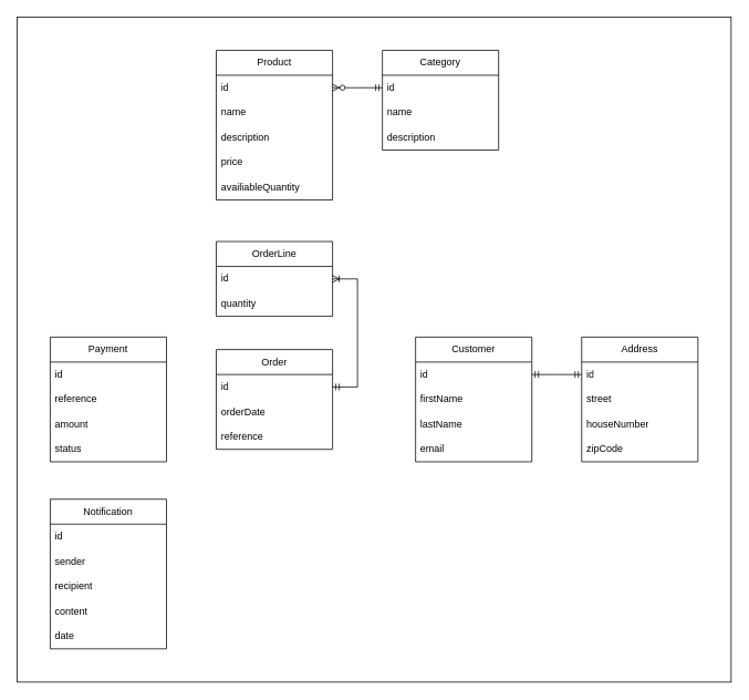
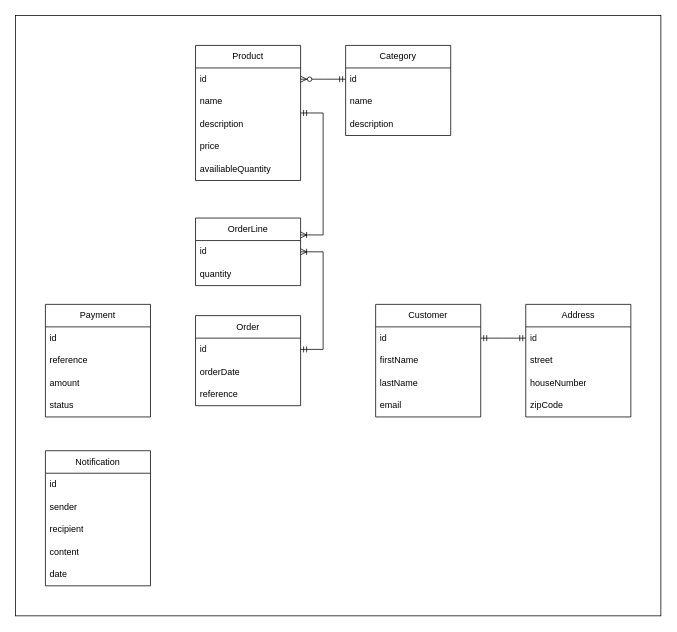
  <mxCell id="0" />
  <mxCell id="1" parent="0" />
  <mxCell id="2" value="" style="rounded=0;whiteSpace=wrap;html=1;" vertex="1" parent="1"><mxGeometry y="20" width="860" height="800" as="geometry" x="20" /></mxCell>
  <mxCell id="3" value="Customer" style="swimlane;fontStyle=0;childLayout=stackLayout;horizontal=1;startSize=30;horizontalStack=0;resizeParent=1;resizeParentMax=0;resizeLast=0;collapsible=1;marginBottom=0;whiteSpace=wrap;html=1;labelBackgroundColor=none;" vertex="1" parent="1"><mxGeometry x="500" y="405" width="140" height="150" as="geometry" /></mxCell>
  <mxCell id="4" value="id" style="text;strokeColor=none;fillColor=none;align=left;verticalAlign=middle;spacingLeft=4;spacingRight=4;overflow=hidden;points=[[0,0.5],[1,0.5]];portConstraint=eastwest;rotatable=0;whiteSpace=wrap;html=1;labelBackgroundColor=none;" vertex="1" parent="3"><mxGeometry y="30" width="140" height="30" as="geometry" /></mxCell>
  <mxCell id="5" value="firstName" style="text;strokeColor=none;fillColor=none;align=left;verticalAlign=middle;spacingLeft=4;spacingRight=4;overflow=hidden;points=[[0,0.5],[1,0.5]];portConstraint=eastwest;rotatable=0;whiteSpace=wrap;html=1;labelBackgroundColor=none;" vertex="1" parent="3"><mxGeometry y="60" width="140" height="30" as="geometry" /></mxCell>
  <mxCell id="6" value="lastName" style="text;strokeColor=none;fillColor=none;align=left;verticalAlign=middle;spacingLeft=4;spacingRight=4;overflow=hidden;points=[[0,0.5],[1,0.5]];portConstraint=eastwest;rotatable=0;whiteSpace=wrap;html=1;labelBackgroundColor=none;" vertex="1" parent="3"><mxGeometry y="90" width="140" height="30" as="geometry" /></mxCell>
  <mxCell id="7" value="email" style="text;strokeColor=none;fillColor=none;align=left;verticalAlign=middle;spacingLeft=4;spacingRight=4;overflow=hidden;points=[[0,0.5],[1,0.5]];portConstraint=eastwest;rotatable=0;whiteSpace=wrap;html=1;labelBackgroundColor=none;" vertex="1" parent="3"><mxGeometry y="120" width="140" height="30" as="geometry" /></mxCell>
  <mxCell id="8" value="Address" style="swimlane;fontStyle=0;childLayout=stackLayout;horizontal=1;startSize=30;horizontalStack=0;resizeParent=1;resizeParentMax=0;resizeLast=0;collapsible=1;marginBottom=0;whiteSpace=wrap;html=1;labelBackgroundColor=none;" vertex="1" parent="1"><mxGeometry x="700" y="405" width="140" height="150" as="geometry" /></mxCell>
  <mxCell id="9" value="id" style="text;strokeColor=none;fillColor=none;align=left;verticalAlign=middle;spacingLeft=4;spacingRight=4;overflow=hidden;points=[[0,0.5],[1,0.5]];portConstraint=eastwest;rotatable=0;whiteSpace=wrap;html=1;labelBackgroundColor=none;" vertex="1" parent="8"><mxGeometry y="30" width="140" height="30" as="geometry" /></mxCell>
  <mxCell id="10" value="street&lt;span style=&quot;white-space: pre;&quot;&gt;&#09;&lt;/span&gt;" style="text;strokeColor=none;fillColor=none;align=left;verticalAlign=middle;spacingLeft=4;spacingRight=4;overflow=hidden;points=[[0,0.5],[1,0.5]];portConstraint=eastwest;rotatable=0;whiteSpace=wrap;html=1;labelBackgroundColor=none;" vertex="1" parent="8"><mxGeometry y="60" width="140" height="30" as="geometry" /></mxCell>
  <mxCell id="11" value="houseNumber" style="text;strokeColor=none;fillColor=none;align=left;verticalAlign=middle;spacingLeft=4;spacingRight=4;overflow=hidden;points=[[0,0.5],[1,0.5]];portConstraint=eastwest;rotatable=0;whiteSpace=wrap;html=1;labelBackgroundColor=none;" vertex="1" parent="8"><mxGeometry y="90" width="140" height="30" as="geometry" /></mxCell>
  <mxCell id="12" value="zipCode" style="text;strokeColor=none;fillColor=none;align=left;verticalAlign=middle;spacingLeft=4;spacingRight=4;overflow=hidden;points=[[0,0.5],[1,0.5]];portConstraint=eastwest;rotatable=0;whiteSpace=wrap;html=1;labelBackgroundColor=none;" vertex="1" parent="8"><mxGeometry y="120" width="140" height="30" as="geometry" /></mxCell>
  <mxCell id="13" value="" style="edgeStyle=entityRelationEdgeStyle;fontSize=12;html=1;endArrow=ERmandOne;startArrow=ERmandOne;rounded=0;entryX=0;entryY=0.5;entryDx=0;entryDy=0;exitX=1;exitY=0.5;exitDx=0;exitDy=0;labelBackgroundColor=none;fontColor=default;" edge="1" parent="1" source="4" target="9"><mxGeometry width="100" height="100" relative="1" as="geometry"><mxPoint x="380" y="585" as="sourcePoint" /><mxPoint x="480" y="485" as="targetPoint" /></mxGeometry></mxCell>
  <mxCell id="14" value="Product" style="swimlane;fontStyle=0;childLayout=stackLayout;horizontal=1;startSize=30;horizontalStack=0;resizeParent=1;resizeParentMax=0;resizeLast=0;collapsible=1;marginBottom=0;whiteSpace=wrap;html=1;labelBackgroundColor=none;" vertex="1" parent="1"><mxGeometry x="260" y="60" width="140" height="180" as="geometry" /></mxCell>
  <mxCell id="15" value="id" style="text;strokeColor=none;fillColor=none;align=left;verticalAlign=middle;spacingLeft=4;spacingRight=4;overflow=hidden;points=[[0,0.5],[1,0.5]];portConstraint=eastwest;rotatable=0;whiteSpace=wrap;html=1;labelBackgroundColor=none;" vertex="1" parent="14"><mxGeometry y="30" width="140" height="30" as="geometry" /></mxCell>
  <mxCell id="16" value="name" style="text;strokeColor=none;fillColor=none;align=left;verticalAlign=middle;spacingLeft=4;spacingRight=4;overflow=hidden;points=[[0,0.5],[1,0.5]];portConstraint=eastwest;rotatable=0;whiteSpace=wrap;html=1;labelBackgroundColor=none;" vertex="1" parent="14"><mxGeometry y="60" width="140" height="30" as="geometry" /></mxCell>
  <mxCell id="17" value="description" style="text;strokeColor=none;fillColor=none;align=left;verticalAlign=middle;spacingLeft=4;spacingRight=4;overflow=hidden;points=[[0,0.5],[1,0.5]];portConstraint=eastwest;rotatable=0;whiteSpace=wrap;html=1;labelBackgroundColor=none;" vertex="1" parent="14"><mxGeometry y="90" width="140" height="30" as="geometry" /></mxCell>
  <mxCell id="18" value="price" style="text;strokeColor=none;fillColor=none;align=left;verticalAlign=middle;spacingLeft=4;spacingRight=4;overflow=hidden;points=[[0,0.5],[1,0.5]];portConstraint=eastwest;rotatable=0;whiteSpace=wrap;html=1;labelBackgroundColor=none;" vertex="1" parent="14"><mxGeometry y="120" width="140" height="30" as="geometry" /></mxCell>
  <mxCell id="19" value="availiableQuantity" style="text;strokeColor=none;fillColor=none;align=left;verticalAlign=middle;spacingLeft=4;spacingRight=4;overflow=hidden;points=[[0,0.5],[1,0.5]];portConstraint=eastwest;rotatable=0;whiteSpace=wrap;html=1;labelBackgroundColor=none;" vertex="1" parent="14"><mxGeometry y="150" width="140" height="30" as="geometry" /></mxCell>
  <mxCell id="20" value="Category" style="swimlane;fontStyle=0;childLayout=stackLayout;horizontal=1;startSize=30;horizontalStack=0;resizeParent=1;resizeParentMax=0;resizeLast=0;collapsible=1;marginBottom=0;whiteSpace=wrap;html=1;labelBackgroundColor=none;" vertex="1" parent="1"><mxGeometry x="460" y="60" width="140" height="120" as="geometry" /></mxCell>
  <mxCell id="21" value="id" style="text;strokeColor=none;fillColor=none;align=left;verticalAlign=middle;spacingLeft=4;spacingRight=4;overflow=hidden;points=[[0,0.5],[1,0.5]];portConstraint=eastwest;rotatable=0;whiteSpace=wrap;html=1;labelBackgroundColor=none;" vertex="1" parent="20"><mxGeometry y="30" width="140" height="30" as="geometry" /></mxCell>
  <mxCell id="22" value="name" style="text;strokeColor=none;fillColor=none;align=left;verticalAlign=middle;spacingLeft=4;spacingRight=4;overflow=hidden;points=[[0,0.5],[1,0.5]];portConstraint=eastwest;rotatable=0;whiteSpace=wrap;html=1;labelBackgroundColor=none;" vertex="1" parent="20"><mxGeometry y="60" width="140" height="30" as="geometry" /></mxCell>
  <mxCell id="23" value="description" style="text;strokeColor=none;fillColor=none;align=left;verticalAlign=middle;spacingLeft=4;spacingRight=4;overflow=hidden;points=[[0,0.5],[1,0.5]];portConstraint=eastwest;rotatable=0;whiteSpace=wrap;html=1;labelBackgroundColor=none;" vertex="1" parent="20"><mxGeometry y="90" width="140" height="30" as="geometry" /></mxCell>
  <mxCell id="24" value="OrderLine" style="swimlane;fontStyle=0;childLayout=stackLayout;horizontal=1;startSize=30;horizontalStack=0;resizeParent=1;resizeParentMax=0;resizeLast=0;collapsible=1;marginBottom=0;whiteSpace=wrap;html=1;labelBackgroundColor=none;" vertex="1" parent="1"><mxGeometry x="260" y="290" width="140" height="90" as="geometry" /></mxCell>
  <mxCell id="25" value="id" style="text;strokeColor=none;fillColor=none;align=left;verticalAlign=middle;spacingLeft=4;spacingRight=4;overflow=hidden;points=[[0,0.5],[1,0.5]];portConstraint=eastwest;rotatable=0;whiteSpace=wrap;html=1;labelBackgroundColor=none;" vertex="1" parent="24"><mxGeometry y="30" width="140" height="30" as="geometry" /></mxCell>
  <mxCell id="26" value="quantity" style="text;strokeColor=none;fillColor=none;align=left;verticalAlign=middle;spacingLeft=4;spacingRight=4;overflow=hidden;points=[[0,0.5],[1,0.5]];portConstraint=eastwest;rotatable=0;whiteSpace=wrap;html=1;labelBackgroundColor=none;" vertex="1" parent="24"><mxGeometry y="60" width="140" height="30" as="geometry" /></mxCell>
  <mxCell id="27" value="Order" style="swimlane;fontStyle=0;childLayout=stackLayout;horizontal=1;startSize=30;horizontalStack=0;resizeParent=1;resizeParentMax=0;resizeLast=0;collapsible=1;marginBottom=0;whiteSpace=wrap;html=1;labelBackgroundColor=none;" vertex="1" parent="1"><mxGeometry x="260" y="420" width="140" height="120" as="geometry" /></mxCell>
  <mxCell id="28" value="id" style="text;strokeColor=none;fillColor=none;align=left;verticalAlign=middle;spacingLeft=4;spacingRight=4;overflow=hidden;points=[[0,0.5],[1,0.5]];portConstraint=eastwest;rotatable=0;whiteSpace=wrap;html=1;labelBackgroundColor=none;" vertex="1" parent="27"><mxGeometry y="30" width="140" height="30" as="geometry" /></mxCell>
  <mxCell id="29" value="orderDate" style="text;strokeColor=none;fillColor=none;align=left;verticalAlign=middle;spacingLeft=4;spacingRight=4;overflow=hidden;points=[[0,0.5],[1,0.5]];portConstraint=eastwest;rotatable=0;whiteSpace=wrap;html=1;labelBackgroundColor=none;" vertex="1" parent="27"><mxGeometry y="60" width="140" height="30" as="geometry" /></mxCell>
  <mxCell id="30" value="reference" style="text;strokeColor=none;fillColor=none;align=left;verticalAlign=middle;spacingLeft=4;spacingRight=4;overflow=hidden;points=[[0,0.5],[1,0.5]];portConstraint=eastwest;rotatable=0;whiteSpace=wrap;html=1;labelBackgroundColor=none;" vertex="1" parent="27"><mxGeometry y="90" width="140" height="30" as="geometry" /></mxCell>
  <mxCell id="31" value="" style="edgeStyle=entityRelationEdgeStyle;fontSize=12;html=1;endArrow=ERzeroToMany;startArrow=ERmandOne;rounded=0;exitX=0;exitY=0.5;exitDx=0;exitDy=0;entryX=1;entryY=0.5;entryDx=0;entryDy=0;labelBackgroundColor=none;fontColor=default;" edge="1" parent="1" source="21" target="15"><mxGeometry width="100" height="100" relative="1" as="geometry"><mxPoint x="380" y="370" as="sourcePoint" /><mxPoint x="480" y="270" as="targetPoint" /></mxGeometry></mxCell>
+ <mxCell id="32" value="" style="edgeStyle=entityRelationEdgeStyle;fontSize=12;html=1;endArrow=ERoneToMany;startArrow=ERmandOne;rounded=0;jumpStyle=gap;curved=0;entryX=1;entryY=0.25;entryDx=0;entryDy=0;labelBackgroundColor=none;fontColor=default;" edge="1" parent="1" source="14" target="24"><mxGeometry width="100" height="100" relative="1" as="geometry"><mxPoint x="200" y="200" as="sourcePoint" /><mxPoint x="474.76" y="362.43" as="targetPoint" /><Array as="points"><mxPoint x="440" y="250" /></Array></mxGeometry></mxCell>
  <mxCell id="33" value="" style="edgeStyle=entityRelationEdgeStyle;fontSize=12;html=1;endArrow=ERoneToMany;startArrow=ERmandOne;rounded=0;entryX=1;entryY=0.5;entryDx=0;entryDy=0;exitX=1;exitY=0.5;exitDx=0;exitDy=0;labelBackgroundColor=none;fontColor=default;" edge="1" parent="1" source="28" target="25"><mxGeometry width="100" height="100" relative="1" as="geometry"><mxPoint x="460" y="340" as="sourcePoint" /><mxPoint x="480" y="270" as="targetPoint" /><Array as="points"><mxPoint x="220" y="400" /></Array></mxGeometry></mxCell>
  <mxCell id="34" value="Payment" style="swimlane;fontStyle=0;childLayout=stackLayout;horizontal=1;startSize=30;horizontalStack=0;resizeParent=1;resizeParentMax=0;resizeLast=0;collapsible=1;marginBottom=0;whiteSpace=wrap;html=1;labelBackgroundColor=none;" vertex="1" parent="1"><mxGeometry x="60" y="405" width="140" height="150" as="geometry" /></mxCell>
  <mxCell id="35" value="id" style="text;strokeColor=none;fillColor=none;align=left;verticalAlign=middle;spacingLeft=4;spacingRight=4;overflow=hidden;points=[[0,0.5],[1,0.5]];portConstraint=eastwest;rotatable=0;whiteSpace=wrap;html=1;labelBackgroundColor=none;" vertex="1" parent="34"><mxGeometry y="30" width="140" height="30" as="geometry" /></mxCell>
  <mxCell id="36" value="reference" style="text;strokeColor=none;fillColor=none;align=left;verticalAlign=middle;spacingLeft=4;spacingRight=4;overflow=hidden;points=[[0,0.5],[1,0.5]];portConstraint=eastwest;rotatable=0;whiteSpace=wrap;html=1;labelBackgroundColor=none;" vertex="1" parent="34"><mxGeometry y="60" width="140" height="30" as="geometry" /></mxCell>
  <mxCell id="37" value="amount" style="text;strokeColor=none;fillColor=none;align=left;verticalAlign=middle;spacingLeft=4;spacingRight=4;overflow=hidden;points=[[0,0.5],[1,0.5]];portConstraint=eastwest;rotatable=0;whiteSpace=wrap;html=1;labelBackgroundColor=none;" vertex="1" parent="34"><mxGeometry y="90" width="140" height="30" as="geometry" /></mxCell>
  <mxCell id="38" value="status" style="text;strokeColor=none;fillColor=none;align=left;verticalAlign=middle;spacingLeft=4;spacingRight=4;overflow=hidden;points=[[0,0.5],[1,0.5]];portConstraint=eastwest;rotatable=0;whiteSpace=wrap;html=1;labelBackgroundColor=none;" vertex="1" parent="34"><mxGeometry y="120" width="140" height="30" as="geometry" /></mxCell>
  <mxCell id="39" value="Notification" style="swimlane;fontStyle=0;childLayout=stackLayout;horizontal=1;startSize=30;horizontalStack=0;resizeParent=1;resizeParentMax=0;resizeLast=0;collapsible=1;marginBottom=0;whiteSpace=wrap;html=1;labelBackgroundColor=none;" vertex="1" parent="1"><mxGeometry x="60" y="600" width="140" height="180" as="geometry" /></mxCell>
  <mxCell id="40" value="id" style="text;strokeColor=none;fillColor=none;align=left;verticalAlign=middle;spacingLeft=4;spacingRight=4;overflow=hidden;points=[[0,0.5],[1,0.5]];portConstraint=eastwest;rotatable=0;whiteSpace=wrap;html=1;labelBackgroundColor=none;" vertex="1" parent="39"><mxGeometry y="30" width="140" height="30" as="geometry" /></mxCell>
  <mxCell id="41" value="sender" style="text;strokeColor=none;fillColor=none;align=left;verticalAlign=middle;spacingLeft=4;spacingRight=4;overflow=hidden;points=[[0,0.5],[1,0.5]];portConstraint=eastwest;rotatable=0;whiteSpace=wrap;html=1;labelBackgroundColor=none;" vertex="1" parent="39"><mxGeometry y="60" width="140" height="30" as="geometry" /></mxCell>
  <mxCell id="42" value="recipient" style="text;strokeColor=none;fillColor=none;align=left;verticalAlign=middle;spacingLeft=4;spacingRight=4;overflow=hidden;points=[[0,0.5],[1,0.5]];portConstraint=eastwest;rotatable=0;whiteSpace=wrap;html=1;labelBackgroundColor=none;" vertex="1" parent="39"><mxGeometry y="90" width="140" height="30" as="geometry" /></mxCell>
  <mxCell id="43" value="content" style="text;strokeColor=none;fillColor=none;align=left;verticalAlign=middle;spacingLeft=4;spacingRight=4;overflow=hidden;points=[[0,0.5],[1,0.5]];portConstraint=eastwest;rotatable=0;whiteSpace=wrap;html=1;labelBackgroundColor=none;" vertex="1" parent="39"><mxGeometry y="120" width="140" height="30" as="geometry" /></mxCell>
  <mxCell id="44" value="date" style="text;strokeColor=none;fillColor=none;align=left;verticalAlign=middle;spacingLeft=4;spacingRight=4;overflow=hidden;points=[[0,0.5],[1,0.5]];portConstraint=eastwest;rotatable=0;whiteSpace=wrap;html=1;labelBackgroundColor=none;" vertex="1" parent="39"><mxGeometry y="150" width="140" height="30" as="geometry" /></mxCell>
